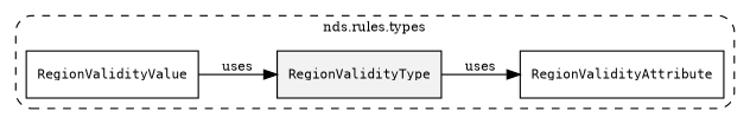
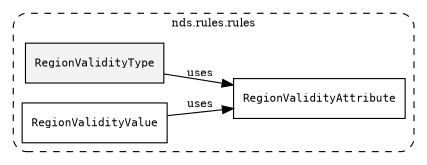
  digraph {
    fontsize=10
    rankdir=LR
    node [fontsize=10 shape=box]
    edge [fontsize=10]
    n1 [fillcolor="#0000000D" label=<<font face="monospace"><table align="center" border="0" cellspacing="0" cellpadding="0"><tr><td href="../../../content/packages/nds.rules.types.html#Enum-RegionValidityType" title="Enum defined in nds.rules.types">RegionValidityType</td></tr></table></font>> style=filled]
    n2 [label=<<font face="monospace"><table align="center" border="0" cellspacing="0" cellpadding="0"><tr><td href="../../../content/packages/nds.rules.types.html#Structure-RegionValidityAttribute" title="Structure defined in nds.rules.types">RegionValidityAttribute</td></tr></table></font>>]
    n3 [label=<<font face="monospace"><table align="center" border="0" cellspacing="0" cellpadding="0"><tr><td href="../../../content/packages/nds.rules.types.html#Choice-RegionValidityValue" title="Choice defined in nds.rules.types">RegionValidityValue</td></tr></table></font>>]
    subgraph cluster_1 {
-     label="nds.rules.types"
+     label="nds.rules.rules"
      style="dashed, rounded"
      n1
      n2
      n3
    }
    n1 -> n2 [label=uses]
-   n3 -> n1 [label=uses]
+   n3 -> n2 [label=uses]
  }
